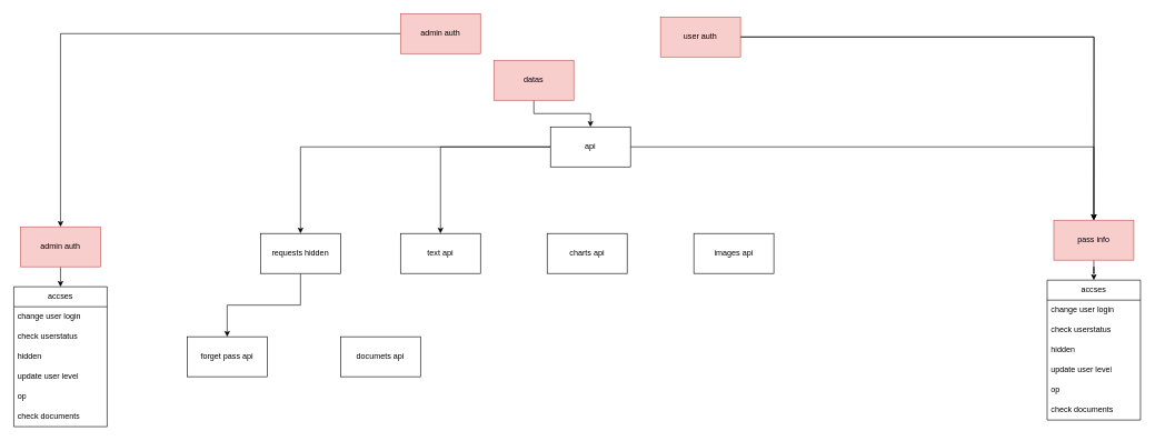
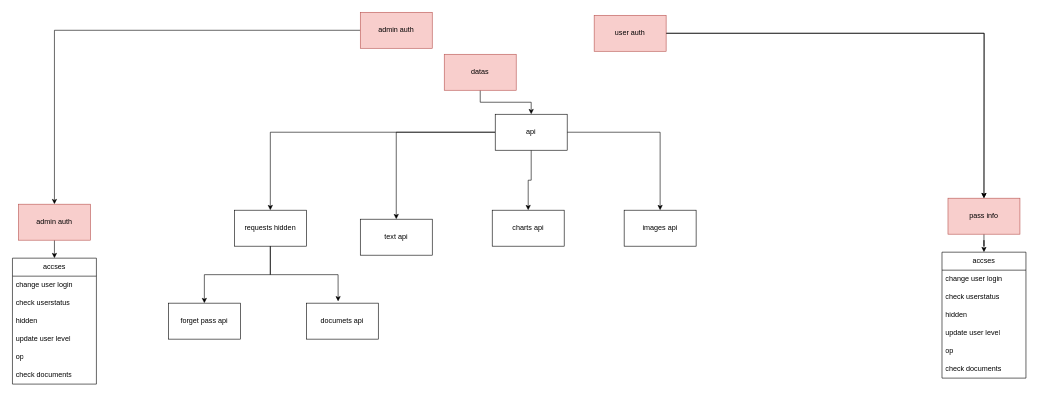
  <mxCell id="0" />
  <mxCell id="1" parent="0" />
  <mxCell id="2" style="edgeStyle=orthogonalEdgeStyle;rounded=0;orthogonalLoop=1;jettySize=auto;html=1;" edge="1" parent="1" source="3" target="12"><mxGeometry relative="1" as="geometry" /></mxCell>
  <mxCell id="3" value="&lt;div&gt;datas&lt;/div&gt;" style="rounded=0;whiteSpace=wrap;html=1;fillColor=#f8cecc;strokeColor=#b85450;" vertex="1" parent="1"><mxGeometry x="740" y="90" width="120" height="60" as="geometry" /></mxCell>
  <mxCell id="4" style="edgeStyle=orthogonalEdgeStyle;rounded=0;orthogonalLoop=1;jettySize=auto;html=1;" edge="1" parent="1" source="5" target="19"><mxGeometry relative="1" as="geometry" /></mxCell>
  <mxCell id="5" value="admin auth" style="rounded=0;whiteSpace=wrap;html=1;fillColor=#f8cecc;strokeColor=#b85450;" vertex="1" parent="1"><mxGeometry x="600" y="20" width="120" height="60" as="geometry" /></mxCell>
  <mxCell id="6" style="edgeStyle=orthogonalEdgeStyle;rounded=0;orthogonalLoop=1;jettySize=auto;html=1;entryX=0.5;entryY=0;entryDx=0;entryDy=0;" edge="1" parent="1" source="7" target="17"><mxGeometry relative="1" as="geometry" /></mxCell>
  <mxCell id="7" value="user auth" style="rounded=0;whiteSpace=wrap;html=1;fillColor=#f8cecc;strokeColor=#b85450;" vertex="1" parent="1"><mxGeometry x="990" y="25" width="120" height="60" as="geometry" /></mxCell>
+ <mxCell id="8" style="edgeStyle=orthogonalEdgeStyle;rounded=0;orthogonalLoop=1;jettySize=auto;html=1;" edge="1" parent="1" source="12" target="13"><mxGeometry relative="1" as="geometry" /></mxCell>
  <mxCell id="9" style="edgeStyle=orthogonalEdgeStyle;rounded=0;orthogonalLoop=1;jettySize=auto;html=1;" edge="1" parent="1" source="12" target="14"><mxGeometry relative="1" as="geometry" /></mxCell>
- <mxCell id="10" style="edgeStyle=orthogonalEdgeStyle;rounded=0;orthogonalLoop=1;jettySize=auto;html=1;" edge="1" parent="1" source="12" target="17"><mxGeometry relative="1" as="geometry" /></mxCell>
+ <mxCell id="10" style="edgeStyle=orthogonalEdgeStyle;rounded=0;orthogonalLoop=1;jettySize=auto;html=1;" edge="1" parent="1" source="12" target="15"><mxGeometry relative="1" as="geometry" /></mxCell>
  <mxCell id="11" style="edgeStyle=orthogonalEdgeStyle;rounded=0;orthogonalLoop=1;jettySize=auto;html=1;" edge="1" parent="1" source="12" target="36"><mxGeometry relative="1" as="geometry" /></mxCell>
  <mxCell id="12" value="&lt;div&gt;api&lt;/div&gt;" style="rounded=0;whiteSpace=wrap;html=1;" vertex="1" parent="1"><mxGeometry x="825" y="190" width="120" height="60" as="geometry" /></mxCell>
  <mxCell id="13" value="&lt;div&gt;images api&lt;/div&gt;" style="rounded=0;whiteSpace=wrap;html=1;" vertex="1" parent="1"><mxGeometry x="1040" y="350" width="120" height="60" as="geometry" /></mxCell>
- <mxCell id="14" value="text api" style="rounded=0;whiteSpace=wrap;html=1;" vertex="1" parent="1"><mxGeometry x="600" y="350" width="120" height="60" as="geometry" /></mxCell>
+ <mxCell id="14" value="text api" style="rounded=0;whiteSpace=wrap;html=1;" vertex="1" parent="1"><mxGeometry x="600" y="365" width="120" height="60" as="geometry" /></mxCell>
  <mxCell id="15" value="charts api" style="rounded=0;whiteSpace=wrap;html=1;" vertex="1" parent="1"><mxGeometry x="820" y="350" width="120" height="60" as="geometry" /></mxCell>
  <mxCell id="16" style="edgeStyle=orthogonalEdgeStyle;rounded=0;orthogonalLoop=1;jettySize=auto;html=1;entryX=0.5;entryY=0;entryDx=0;entryDy=0;" edge="1" parent="1" source="17" target="27"><mxGeometry relative="1" as="geometry" /></mxCell>
  <mxCell id="17" value="&lt;div&gt;pass info&lt;/div&gt;" style="rounded=0;whiteSpace=wrap;html=1;fillColor=#f8cecc;strokeColor=#b85450;" vertex="1" parent="1"><mxGeometry x="1580" y="330" width="120" height="60" as="geometry" /></mxCell>
  <mxCell id="18" style="edgeStyle=orthogonalEdgeStyle;rounded=0;orthogonalLoop=1;jettySize=auto;html=1;" edge="1" parent="1" source="19"><mxGeometry relative="1" as="geometry"><mxPoint x="90" y="430" as="targetPoint" /></mxGeometry></mxCell>
  <mxCell id="19" value="admin auth" style="rounded=0;whiteSpace=wrap;html=1;fillColor=#f8cecc;strokeColor=#b85450;" vertex="1" parent="1"><mxGeometry x="30" y="340" width="120" height="60" as="geometry" /></mxCell>
  <mxCell id="20" value="accses" style="swimlane;fontStyle=0;childLayout=stackLayout;horizontal=1;startSize=30;horizontalStack=0;resizeParent=1;resizeParentMax=0;resizeLast=0;collapsible=1;marginBottom=0;whiteSpace=wrap;html=1;" vertex="1" parent="1"><mxGeometry x="20" y="430" width="140" height="210" as="geometry" /></mxCell>
  <mxCell id="21" value="change user login" style="text;strokeColor=none;fillColor=none;align=left;verticalAlign=middle;spacingLeft=4;spacingRight=4;overflow=hidden;points=[[0,0.5],[1,0.5]];portConstraint=eastwest;rotatable=0;whiteSpace=wrap;html=1;" vertex="1" parent="20"><mxGeometry y="30" width="140" height="30" as="geometry" /></mxCell>
  <mxCell id="22" value="check userstatus" style="text;strokeColor=none;fillColor=none;align=left;verticalAlign=middle;spacingLeft=4;spacingRight=4;overflow=hidden;points=[[0,0.5],[1,0.5]];portConstraint=eastwest;rotatable=0;whiteSpace=wrap;html=1;" vertex="1" parent="20"><mxGeometry y="60" width="140" height="30" as="geometry" /></mxCell>
  <mxCell id="23" value="hidden" style="text;strokeColor=none;fillColor=none;align=left;verticalAlign=middle;spacingLeft=4;spacingRight=4;overflow=hidden;points=[[0,0.5],[1,0.5]];portConstraint=eastwest;rotatable=0;whiteSpace=wrap;html=1;" vertex="1" parent="20"><mxGeometry y="90" width="140" height="30" as="geometry" /></mxCell>
  <mxCell id="24" value="update user level" style="text;strokeColor=none;fillColor=none;align=left;verticalAlign=middle;spacingLeft=4;spacingRight=4;overflow=hidden;points=[[0,0.5],[1,0.5]];portConstraint=eastwest;rotatable=0;whiteSpace=wrap;html=1;" vertex="1" parent="20"><mxGeometry y="120" width="140" height="30" as="geometry" /></mxCell>
  <mxCell id="25" value="op" style="text;strokeColor=none;fillColor=none;align=left;verticalAlign=middle;spacingLeft=4;spacingRight=4;overflow=hidden;points=[[0,0.5],[1,0.5]];portConstraint=eastwest;rotatable=0;whiteSpace=wrap;html=1;" vertex="1" parent="20"><mxGeometry y="150" width="140" height="30" as="geometry" /></mxCell>
  <mxCell id="26" value="&lt;div&gt;check documents&lt;/div&gt;" style="text;strokeColor=none;fillColor=none;align=left;verticalAlign=middle;spacingLeft=4;spacingRight=4;overflow=hidden;points=[[0,0.5],[1,0.5]];portConstraint=eastwest;rotatable=0;whiteSpace=wrap;html=1;" vertex="1" parent="20"><mxGeometry y="180" width="140" height="30" as="geometry" /></mxCell>
  <mxCell id="27" value="accses" style="swimlane;fontStyle=0;childLayout=stackLayout;horizontal=1;startSize=30;horizontalStack=0;resizeParent=1;resizeParentMax=0;resizeLast=0;collapsible=1;marginBottom=0;whiteSpace=wrap;html=1;" vertex="1" parent="1"><mxGeometry x="1570" y="420" width="140" height="210" as="geometry" /></mxCell>
  <mxCell id="28" value="change user login" style="text;strokeColor=none;fillColor=none;align=left;verticalAlign=middle;spacingLeft=4;spacingRight=4;overflow=hidden;points=[[0,0.5],[1,0.5]];portConstraint=eastwest;rotatable=0;whiteSpace=wrap;html=1;" vertex="1" parent="27"><mxGeometry y="30" width="140" height="30" as="geometry" /></mxCell>
  <mxCell id="29" value="check userstatus" style="text;strokeColor=none;fillColor=none;align=left;verticalAlign=middle;spacingLeft=4;spacingRight=4;overflow=hidden;points=[[0,0.5],[1,0.5]];portConstraint=eastwest;rotatable=0;whiteSpace=wrap;html=1;" vertex="1" parent="27"><mxGeometry y="60" width="140" height="30" as="geometry" /></mxCell>
  <mxCell id="30" value="hidden" style="text;strokeColor=none;fillColor=none;align=left;verticalAlign=middle;spacingLeft=4;spacingRight=4;overflow=hidden;points=[[0,0.5],[1,0.5]];portConstraint=eastwest;rotatable=0;whiteSpace=wrap;html=1;" vertex="1" parent="27"><mxGeometry y="90" width="140" height="30" as="geometry" /></mxCell>
  <mxCell id="31" value="update user level" style="text;strokeColor=none;fillColor=none;align=left;verticalAlign=middle;spacingLeft=4;spacingRight=4;overflow=hidden;points=[[0,0.5],[1,0.5]];portConstraint=eastwest;rotatable=0;whiteSpace=wrap;html=1;" vertex="1" parent="27"><mxGeometry y="120" width="140" height="30" as="geometry" /></mxCell>
  <mxCell id="32" value="op" style="text;strokeColor=none;fillColor=none;align=left;verticalAlign=middle;spacingLeft=4;spacingRight=4;overflow=hidden;points=[[0,0.5],[1,0.5]];portConstraint=eastwest;rotatable=0;whiteSpace=wrap;html=1;" vertex="1" parent="27"><mxGeometry y="150" width="140" height="30" as="geometry" /></mxCell>
  <mxCell id="33" value="&lt;div&gt;check documents&lt;/div&gt;" style="text;strokeColor=none;fillColor=none;align=left;verticalAlign=middle;spacingLeft=4;spacingRight=4;overflow=hidden;points=[[0,0.5],[1,0.5]];portConstraint=eastwest;rotatable=0;whiteSpace=wrap;html=1;" vertex="1" parent="27"><mxGeometry y="180" width="140" height="30" as="geometry" /></mxCell>
  <mxCell id="34" style="edgeStyle=orthogonalEdgeStyle;rounded=0;orthogonalLoop=1;jettySize=auto;html=1;entryX=0.5;entryY=-0.167;entryDx=0;entryDy=0;entryPerimeter=0;" edge="1" parent="1" source="7"><mxGeometry relative="1" as="geometry"><mxPoint x="1640" y="329.98" as="targetPoint" /></mxGeometry></mxCell>
  <mxCell id="35" style="edgeStyle=orthogonalEdgeStyle;rounded=0;orthogonalLoop=1;jettySize=auto;html=1;" edge="1" parent="1" source="36" target="39"><mxGeometry relative="1" as="geometry" /></mxCell>
  <mxCell id="36" value="requests hidden" style="rounded=0;whiteSpace=wrap;html=1;" vertex="1" parent="1"><mxGeometry x="390" y="350" width="120" height="60" as="geometry" /></mxCell>
  <mxCell id="37" value="documets api" style="rounded=0;whiteSpace=wrap;html=1;" vertex="1" parent="1"><mxGeometry x="510" y="505" width="120" height="60" as="geometry" /></mxCell>
+ <mxCell id="38" style="edgeStyle=orthogonalEdgeStyle;rounded=0;orthogonalLoop=1;jettySize=auto;html=1;entryX=0.442;entryY=-0.05;entryDx=0;entryDy=0;entryPerimeter=0;" edge="1" parent="1" source="36" target="37"><mxGeometry relative="1" as="geometry" /></mxCell>
  <mxCell id="39" value="forget pass api" style="rounded=0;whiteSpace=wrap;html=1;" vertex="1" parent="1"><mxGeometry x="280" y="505" width="120" height="60" as="geometry" /></mxCell>
